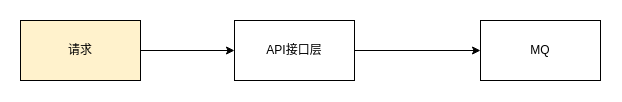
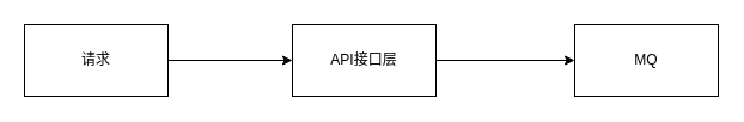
  <mxCell id="0" />
  <mxCell id="1" parent="0" />
  <mxCell id="2" style="edgeStyle=orthogonalEdgeStyle;rounded=0;orthogonalLoop=1;jettySize=auto;html=1;exitX=1;exitY=0.5;exitDx=0;exitDy=0;entryX=0;entryY=0.5;entryDx=0;entryDy=0;" edge="1" parent="1" source="3" target="5"><mxGeometry relative="1" as="geometry" /></mxCell>
- <mxCell id="3" value="请求" style="rounded=0;whiteSpace=wrap;html=1;fillColor=#fff2cc;" vertex="1" parent="1"><mxGeometry x="20" y="20" width="120" height="60" as="geometry" /></mxCell>
+ <mxCell id="3" value="请求" style="rounded=0;whiteSpace=wrap;html=1;" vertex="1" parent="1"><mxGeometry x="20" y="20" width="120" height="60" as="geometry" /></mxCell>
  <mxCell id="4" style="edgeStyle=orthogonalEdgeStyle;rounded=0;orthogonalLoop=1;jettySize=auto;html=1;exitX=1;exitY=0.5;exitDx=0;exitDy=0;entryX=0;entryY=0.5;entryDx=0;entryDy=0;" edge="1" parent="1" source="5" target="6"><mxGeometry relative="1" as="geometry" /></mxCell>
- <mxCell id="5" value="API接口层" style="rounded=0;whiteSpace=wrap;html=1;" vertex="1" parent="1"><mxGeometry x="234" y="20" width="120" height="60" as="geometry" /></mxCell>
+ <mxCell id="5" value="API接口层" style="rounded=0;whiteSpace=wrap;html=1;" vertex="1" parent="1"><mxGeometry x="244" y="20" width="120" height="60" as="geometry" /></mxCell>
  <mxCell id="6" value="MQ" style="rounded=0;whiteSpace=wrap;html=1;" vertex="1" parent="1"><mxGeometry x="480" y="20" width="120" height="60" as="geometry" /></mxCell>
